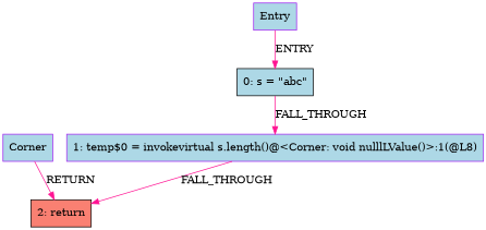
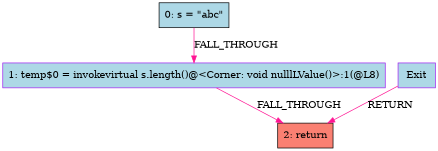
  digraph {
    node [color=purple fillcolor=lightblue shape=box style=filled]
    edge [color=deeppink]
    "0: s = \"abc\"" [color=black]
-   Entry
    "1: temp$0 = invokevirtual s.length()@<Corner: void nulllLValue()>:1(@L8)"
    "2: return" [color=black fillcolor=salmon]
-   Exit [label=Corner]
+   Exit
    "0: s = \"abc\"" -> "1: temp$0 = invokevirtual s.length()@<Corner: void nulllLValue()>:1(@L8)" [label=FALL_THROUGH]
-   Entry -> "0: s = \"abc\"" [label=ENTRY]
    "1: temp$0 = invokevirtual s.length()@<Corner: void nulllLValue()>:1(@L8)" -> "2: return" [label=FALL_THROUGH]
    Exit -> "2: return" [label=RETURN]
  }
